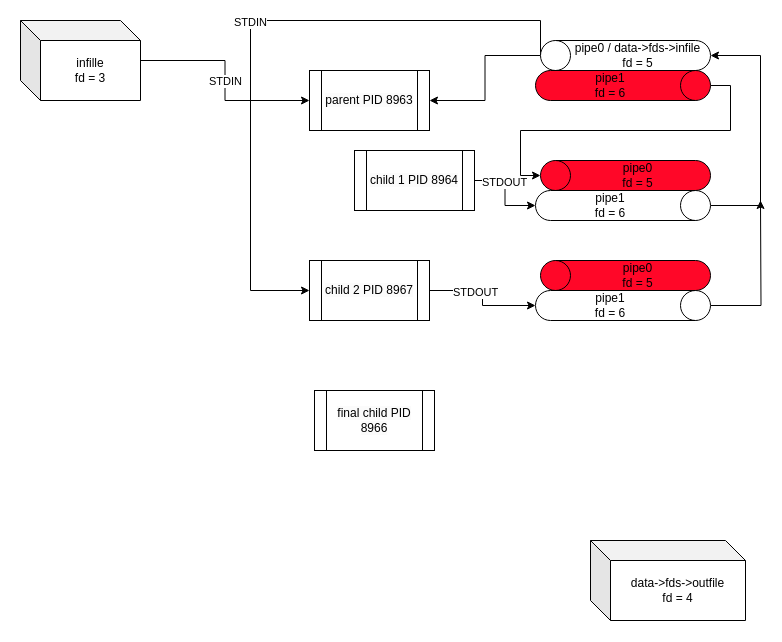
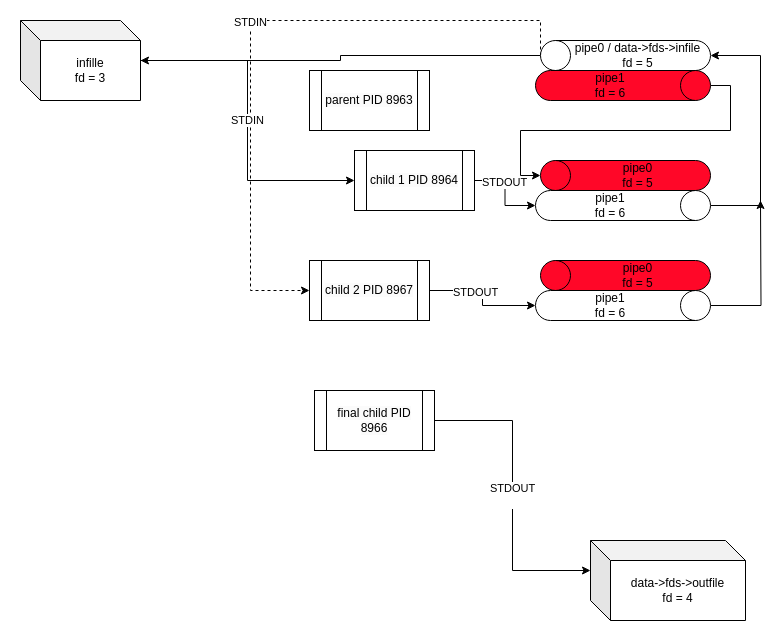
  <mxCell id="0" />
  <mxCell id="1" parent="0" />
- <mxCell id="2" style="edgeStyle=orthogonalEdgeStyle;rounded=0;orthogonalLoop=1;jettySize=auto;html=1;entryX=1;entryY=0.5;entryDx=0;entryDy=0;" parent="1" source="4" target="10" edge="1"><mxGeometry relative="1" as="geometry" /></mxCell>
- <mxCell id="3" value="STDIN" style="edgeStyle=orthogonalEdgeStyle;rounded=0;orthogonalLoop=1;jettySize=auto;html=1;entryX=0;entryY=0.5;entryDx=0;entryDy=0;exitX=0.5;exitY=0;exitDx=0;exitDy=0;exitPerimeter=0;" parent="1" source="4" target="12" edge="1"><mxGeometry relative="1" as="geometry"><mxPoint x="260" y="390" as="targetPoint" /><Array as="points"><mxPoint x="540" y="20" /><mxPoint x="250" y="20" /><mxPoint x="250" y="290" /></Array></mxGeometry></mxCell>
+ <mxCell id="2" style="edgeStyle=orthogonalEdgeStyle;rounded=0;orthogonalLoop=1;jettySize=auto;html=1;" parent="1" source="4" target="6" edge="1"><mxGeometry relative="1" as="geometry" /></mxCell>
+ <mxCell id="3" value="STDIN" style="edgeStyle=orthogonalEdgeStyle;rounded=0;orthogonalLoop=1;jettySize=auto;html=1;entryX=0;entryY=0.5;entryDx=0;entryDy=0;exitX=0.5;exitY=0;exitDx=0;exitDy=0;exitPerimeter=0;dashed=1;" parent="1" source="4" target="12" edge="1"><mxGeometry relative="1" as="geometry"><mxPoint x="260" y="390" as="targetPoint" /><Array as="points"><mxPoint x="540" y="20" /><mxPoint x="250" y="20" /><mxPoint x="250" y="290" /></Array></mxGeometry></mxCell>
  <mxCell id="4" value="pipe0 / data-&gt;fds-&gt;infile&lt;div&gt;fd = 5&lt;/div&gt;" style="shape=cylinder3;whiteSpace=wrap;html=1;boundedLbl=1;backgroundOutline=1;size=15;direction=north;" parent="1" vertex="1"><mxGeometry x="540" y="40" width="170" height="30" as="geometry" /></mxCell>
- <mxCell id="5" value="STDIN" style="edgeStyle=orthogonalEdgeStyle;rounded=0;orthogonalLoop=1;jettySize=auto;html=1;" parent="1" source="6" target="10" edge="1"><mxGeometry relative="1" as="geometry" /></mxCell>
+ <mxCell id="5" value="STDIN" style="edgeStyle=orthogonalEdgeStyle;rounded=0;orthogonalLoop=1;jettySize=auto;html=1;entryX=0;entryY=0.5;entryDx=0;entryDy=0;" parent="1" source="6" target="11" edge="1"><mxGeometry relative="1" as="geometry" /></mxCell>
  <mxCell id="6" value="infille&lt;div&gt;fd = 3&lt;/div&gt;" style="shape=cube;whiteSpace=wrap;html=1;boundedLbl=1;backgroundOutline=1;darkOpacity=0.05;darkOpacity2=0.1;" parent="1" vertex="1"><mxGeometry x="20" y="20" width="120" height="80" as="geometry" /></mxCell>
  <mxCell id="7" value="data-&gt;fds-&gt;outfile&lt;div&gt;fd = 4&lt;/div&gt;" style="shape=cube;whiteSpace=wrap;html=1;boundedLbl=1;backgroundOutline=1;darkOpacity=0.05;darkOpacity2=0.1;" parent="1" vertex="1"><mxGeometry x="590" y="540" width="155" height="80" as="geometry" /></mxCell>
  <mxCell id="8" style="edgeStyle=orthogonalEdgeStyle;rounded=0;orthogonalLoop=1;jettySize=auto;html=1;entryX=0.5;entryY=0;entryDx=0;entryDy=0;entryPerimeter=0;exitX=0.5;exitY=0;exitDx=0;exitDy=0;exitPerimeter=0;" parent="1" source="9" target="14" edge="1"><mxGeometry relative="1" as="geometry"><mxPoint x="500" y="140" as="targetPoint" /></mxGeometry></mxCell>
  <mxCell id="9" value="pipe1&lt;div&gt;fd = 6&lt;/div&gt;" style="shape=cylinder3;whiteSpace=wrap;html=1;boundedLbl=1;backgroundOutline=1;size=15;direction=south;fillColor=light-dark(#FF0728,#000000);" parent="1" vertex="1"><mxGeometry x="535" y="70" width="175" height="30" as="geometry" /></mxCell>
  <mxCell id="10" value="&lt;span style=&quot;color: rgb(0, 0, 0); font-family: Helvetica; font-size: 12px; font-style: normal; font-variant-ligatures: normal; font-variant-caps: normal; font-weight: 400; letter-spacing: normal; orphans: 2; text-align: center; text-indent: 0px; text-transform: none; widows: 2; word-spacing: 0px; -webkit-text-stroke-width: 0px; white-space: normal; background-color: rgb(251, 251, 251); text-decoration-thickness: initial; text-decoration-style: initial; text-decoration-color: initial; display: inline !important; float: none;&quot;&gt;parent PID 8963&lt;/span&gt;" style="shape=process;whiteSpace=wrap;html=1;backgroundOutline=1;" parent="1" vertex="1"><mxGeometry x="309" y="70" width="120" height="60" as="geometry" /></mxCell>
  <mxCell id="11" value="&lt;span style=&quot;color: rgb(0, 0, 0); font-family: Helvetica; font-size: 12px; font-style: normal; font-variant-ligatures: normal; font-variant-caps: normal; font-weight: 400; letter-spacing: normal; orphans: 2; text-align: center; text-indent: 0px; text-transform: none; widows: 2; word-spacing: 0px; -webkit-text-stroke-width: 0px; white-space: normal; background-color: rgb(251, 251, 251); text-decoration-thickness: initial; text-decoration-style: initial; text-decoration-color: initial; display: inline !important; float: none;&quot;&gt;child 1 PID 8964&lt;/span&gt;" style="shape=process;whiteSpace=wrap;html=1;backgroundOutline=1;" parent="1" vertex="1"><mxGeometry x="354" y="150" width="120" height="60" as="geometry" /></mxCell>
  <mxCell id="12" value="&lt;span style=&quot;color: rgb(0, 0, 0); font-family: Helvetica; font-size: 12px; font-style: normal; font-variant-ligatures: normal; font-variant-caps: normal; font-weight: 400; letter-spacing: normal; orphans: 2; text-align: center; text-indent: 0px; text-transform: none; widows: 2; word-spacing: 0px; -webkit-text-stroke-width: 0px; white-space: normal; background-color: rgb(251, 251, 251); text-decoration-thickness: initial; text-decoration-style: initial; text-decoration-color: initial; display: inline !important; float: none;&quot;&gt;child 2 PID 8967&lt;/span&gt;" style="shape=process;whiteSpace=wrap;html=1;backgroundOutline=1;" parent="1" vertex="1"><mxGeometry x="309" y="260" width="120" height="60" as="geometry" /></mxCell>
  <mxCell id="13" value="&lt;span style=&quot;color: rgb(0, 0, 0); font-family: Helvetica; font-size: 12px; font-style: normal; font-variant-ligatures: normal; font-variant-caps: normal; font-weight: 400; letter-spacing: normal; orphans: 2; text-align: center; text-indent: 0px; text-transform: none; widows: 2; word-spacing: 0px; -webkit-text-stroke-width: 0px; white-space: normal; background-color: rgb(251, 251, 251); text-decoration-thickness: initial; text-decoration-style: initial; text-decoration-color: initial; display: inline !important; float: none;&quot;&gt;final child PID 8966&lt;/span&gt;" style="shape=process;whiteSpace=wrap;html=1;backgroundOutline=1;" parent="1" vertex="1"><mxGeometry x="314" y="390" width="120" height="60" as="geometry" /></mxCell>
  <mxCell id="14" value="pipe0&lt;div&gt;fd = 5&lt;/div&gt;" style="shape=cylinder3;whiteSpace=wrap;html=1;boundedLbl=1;backgroundOutline=1;size=15;direction=north;fillColor=light-dark(#FF0728,var(--ge-dark-color, #121212));" parent="1" vertex="1"><mxGeometry x="540" y="160" width="170" height="30" as="geometry" /></mxCell>
  <mxCell id="15" style="edgeStyle=orthogonalEdgeStyle;rounded=0;orthogonalLoop=1;jettySize=auto;html=1;entryX=0.5;entryY=1;entryDx=0;entryDy=0;entryPerimeter=0;" parent="1" source="16" target="4" edge="1"><mxGeometry relative="1" as="geometry"><mxPoint x="760" y="205" as="targetPoint" /><Array as="points"><mxPoint x="760" y="205" /><mxPoint x="760" y="55" /></Array></mxGeometry></mxCell>
  <mxCell id="16" value="pipe1&lt;div&gt;fd = 6&lt;/div&gt;" style="shape=cylinder3;whiteSpace=wrap;html=1;boundedLbl=1;backgroundOutline=1;size=15;direction=south;" parent="1" vertex="1"><mxGeometry x="535" y="190" width="175" height="30" as="geometry" /></mxCell>
  <mxCell id="17" style="edgeStyle=orthogonalEdgeStyle;rounded=0;orthogonalLoop=1;jettySize=auto;html=1;entryX=0.5;entryY=1;entryDx=0;entryDy=0;entryPerimeter=0;" parent="1" source="11" target="16" edge="1"><mxGeometry relative="1" as="geometry" /></mxCell>
  <mxCell id="18" value="STDOUT" style="edgeLabel;html=1;align=center;verticalAlign=middle;resizable=0;points=[];" parent="17" vertex="1" connectable="0"><mxGeometry x="-0.261" y="-1" relative="1" as="geometry"><mxPoint as="offset" /></mxGeometry></mxCell>
+ <mxCell id="19" value="STDOUT&lt;div&gt;&lt;br&gt;&lt;/div&gt;" style="edgeStyle=orthogonalEdgeStyle;rounded=0;orthogonalLoop=1;jettySize=auto;html=1;entryX=0;entryY=0;entryDx=0;entryDy=30;entryPerimeter=0;" parent="1" source="13" target="7" edge="1"><mxGeometry relative="1" as="geometry" /></mxCell>
  <mxCell id="20" value="pipe0&lt;div&gt;fd = 5&lt;/div&gt;" style="shape=cylinder3;whiteSpace=wrap;html=1;boundedLbl=1;backgroundOutline=1;size=15;direction=north;fillColor=light-dark(#FF0728,var(--ge-dark-color, #121212));" vertex="1" parent="1"><mxGeometry x="540" y="260" width="170" height="30" as="geometry" /></mxCell>
  <mxCell id="21" style="edgeStyle=orthogonalEdgeStyle;rounded=0;orthogonalLoop=1;jettySize=auto;html=1;" edge="1" parent="1" source="22"><mxGeometry relative="1" as="geometry"><mxPoint x="760" y="200" as="targetPoint" /></mxGeometry></mxCell>
  <mxCell id="22" value="pipe1&lt;div&gt;fd = 6&lt;/div&gt;" style="shape=cylinder3;whiteSpace=wrap;html=1;boundedLbl=1;backgroundOutline=1;size=15;direction=south;" vertex="1" parent="1"><mxGeometry x="535" y="290" width="175" height="30" as="geometry" /></mxCell>
  <mxCell id="23" style="edgeStyle=orthogonalEdgeStyle;rounded=0;orthogonalLoop=1;jettySize=auto;html=1;entryX=0.5;entryY=1;entryDx=0;entryDy=0;entryPerimeter=0;exitX=1;exitY=0.5;exitDx=0;exitDy=0;" edge="1" parent="1" source="12" target="22"><mxGeometry relative="1" as="geometry"><mxPoint x="440" y="290" as="sourcePoint" /><mxPoint x="526" y="305" as="targetPoint" /></mxGeometry></mxCell>
  <mxCell id="24" value="STDOUT" style="edgeLabel;html=1;align=center;verticalAlign=middle;resizable=0;points=[];" vertex="1" connectable="0" parent="23"><mxGeometry x="-0.261" y="-1" relative="1" as="geometry"><mxPoint as="offset" /></mxGeometry></mxCell>
